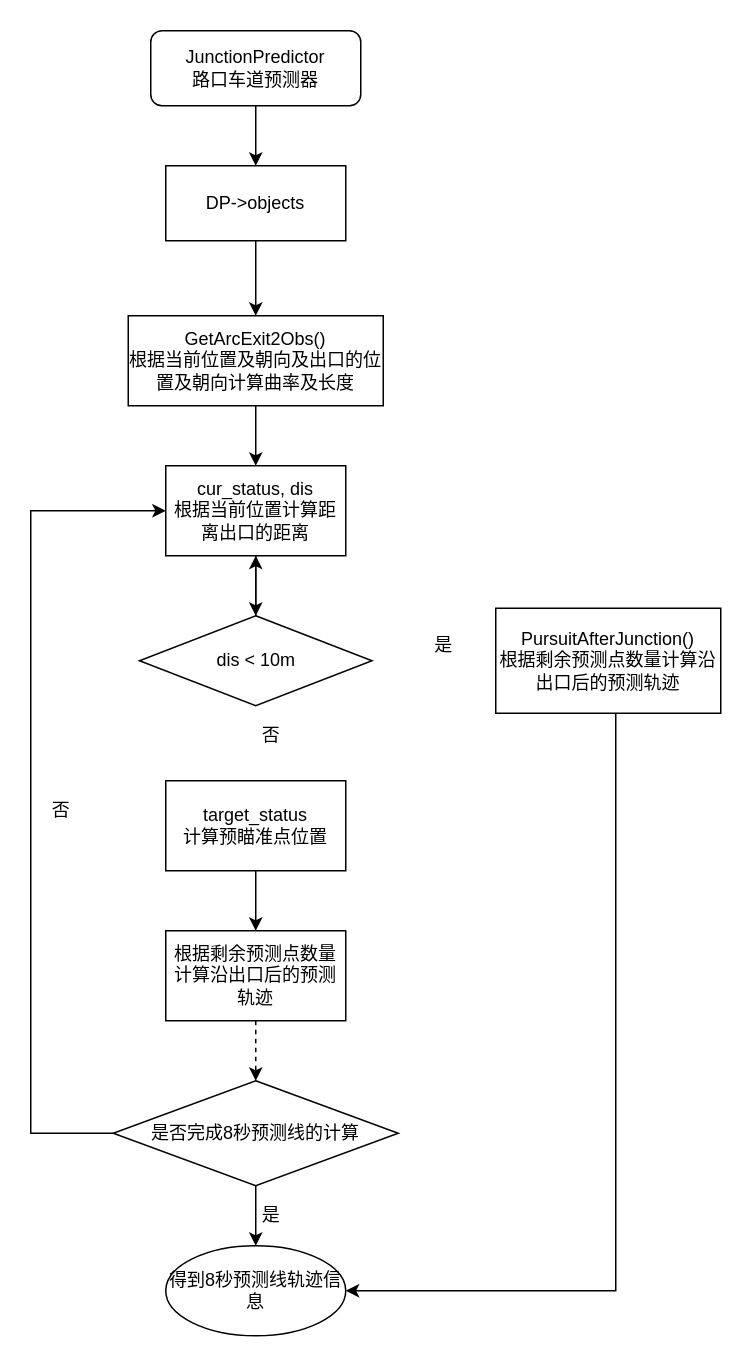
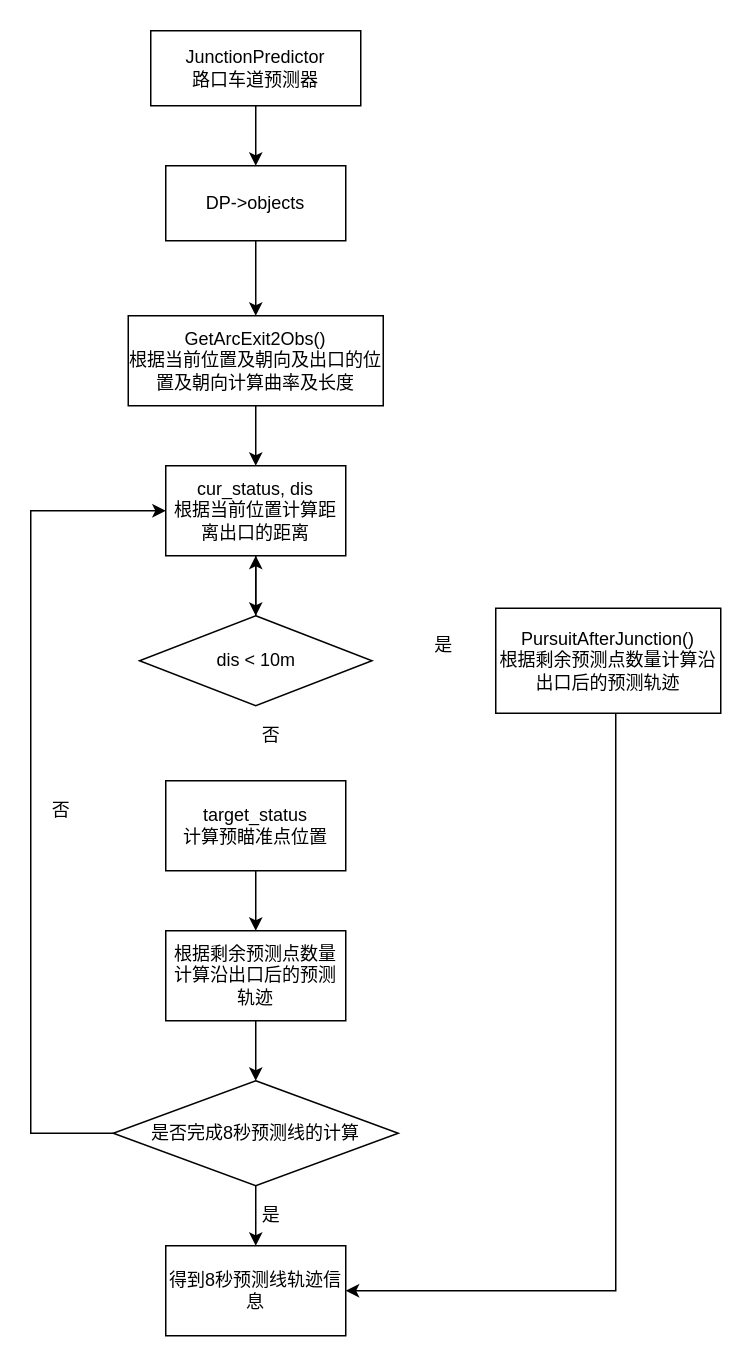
  <mxCell id="0" />
  <mxCell id="1" parent="0" />
  <mxCell id="2" value="" style="edgeStyle=orthogonalEdgeStyle;rounded=0;orthogonalLoop=1;jettySize=auto;html=1;" edge="1" parent="1" source="3" target="5"><mxGeometry relative="1" as="geometry" /></mxCell>
- <mxCell id="3" value="&lt;div&gt;JunctionPredictor&lt;/div&gt;&lt;div&gt;路口车道预测器&lt;br&gt;&lt;/div&gt;" style="whiteSpace=wrap;html=1;rounded=1;" vertex="1" parent="1"><mxGeometry x="100" y="20" width="140" height="50" as="geometry" /></mxCell>
+ <mxCell id="3" value="&lt;div&gt;JunctionPredictor&lt;/div&gt;&lt;div&gt;路口车道预测器&lt;br&gt;&lt;/div&gt;" style="rounded=0;whiteSpace=wrap;html=1;" vertex="1" parent="1"><mxGeometry x="100" y="20" width="140" height="50" as="geometry" /></mxCell>
  <mxCell id="4" value="" style="edgeStyle=orthogonalEdgeStyle;rounded=0;orthogonalLoop=1;jettySize=auto;html=1;" edge="1" parent="1" source="5"><mxGeometry relative="1" as="geometry"><mxPoint x="170" y="210" as="targetPoint" /></mxGeometry></mxCell>
  <mxCell id="5" value="DP-&amp;gt;objects" style="whiteSpace=wrap;html=1;rounded=0;" vertex="1" parent="1"><mxGeometry x="110" y="110" width="120" height="50" as="geometry" /></mxCell>
  <mxCell id="6" value="" style="edgeStyle=orthogonalEdgeStyle;rounded=0;orthogonalLoop=1;jettySize=auto;html=1;" edge="1" parent="1" source="7" target="9"><mxGeometry relative="1" as="geometry" /></mxCell>
  <mxCell id="7" value="&lt;div&gt;GetArcExit2Obs()&lt;/div&gt;&lt;div&gt;根据当前位置及朝向及出口的位置及朝向计算曲率及长度&lt;br&gt;&lt;/div&gt;" style="whiteSpace=wrap;html=1;rounded=0;" vertex="1" parent="1"><mxGeometry x="85" y="210" width="170" height="60" as="geometry" /></mxCell>
  <mxCell id="8" value="" style="edgeStyle=orthogonalEdgeStyle;rounded=0;orthogonalLoop=1;jettySize=auto;html=1;" edge="1" parent="1" source="9"><mxGeometry relative="1" as="geometry"><mxPoint x="170" y="410" as="targetPoint" /></mxGeometry></mxCell>
  <mxCell id="9" value="&lt;div&gt;cur_status, dis&lt;/div&gt;&lt;div&gt;根据当前位置计算距离出口的距离&lt;br&gt;&lt;/div&gt;" style="whiteSpace=wrap;html=1;rounded=0;" vertex="1" parent="1"><mxGeometry x="110" y="310" width="120" height="60" as="geometry" /></mxCell>
  <mxCell id="10" value="" style="edgeStyle=orthogonalEdgeStyle;rounded=0;orthogonalLoop=1;jettySize=auto;html=1;" edge="1" parent="1" source="11" target="9"><mxGeometry relative="1" as="geometry" /></mxCell>
  <mxCell id="11" value="dis &amp;lt; 10m" style="rhombus;whiteSpace=wrap;html=1;" vertex="1" parent="1"><mxGeometry x="92.5" y="410" width="155" height="60" as="geometry" /></mxCell>
  <mxCell id="12" value="" style="edgeStyle=orthogonalEdgeStyle;rounded=0;orthogonalLoop=1;jettySize=auto;html=1;" edge="1" parent="1" source="13" target="19"><mxGeometry relative="1" as="geometry" /></mxCell>
  <mxCell id="13" value="&lt;div&gt;target_status&lt;/div&gt;&lt;div&gt;计算预瞄准点位置&lt;br&gt;&lt;/div&gt;" style="whiteSpace=wrap;html=1;" vertex="1" parent="1"><mxGeometry x="110" y="520" width="120" height="60" as="geometry" /></mxCell>
  <mxCell id="14" value="否" style="text;html=1;align=center;verticalAlign=middle;resizable=0;points=[];autosize=1;strokeColor=none;fillColor=none;" vertex="1" parent="1"><mxGeometry x="165" y="480" width="30" height="20" as="geometry" /></mxCell>
  <mxCell id="15" style="edgeStyle=orthogonalEdgeStyle;rounded=0;orthogonalLoop=1;jettySize=auto;html=1;entryX=1;entryY=0.5;entryDx=0;entryDy=0;" edge="1" parent="1" source="16" target="24"><mxGeometry relative="1" as="geometry"><Array as="points"><mxPoint x="410" y="860" /></Array></mxGeometry></mxCell>
  <mxCell id="16" value="&lt;div&gt;PursuitAfterJunction()&lt;br&gt;&lt;/div&gt;&lt;div&gt;根据剩余预测点数量计算沿出口后的预测轨迹&lt;/div&gt;" style="whiteSpace=wrap;html=1;" vertex="1" parent="1"><mxGeometry x="330" y="405" width="150" height="70" as="geometry" /></mxCell>
  <mxCell id="17" value="是" style="text;html=1;align=center;verticalAlign=middle;resizable=0;points=[];autosize=1;strokeColor=none;fillColor=none;" vertex="1" parent="1"><mxGeometry x="280" y="420" width="30" height="20" as="geometry" /></mxCell>
- <mxCell id="18" value="" style="edgeStyle=orthogonalEdgeStyle;rounded=0;orthogonalLoop=1;jettySize=auto;html=1;dashed=1;" edge="1" parent="1" source="19" target="22"><mxGeometry relative="1" as="geometry" /></mxCell>
+ <mxCell id="18" value="" style="edgeStyle=orthogonalEdgeStyle;rounded=0;orthogonalLoop=1;jettySize=auto;html=1;" edge="1" parent="1" source="19" target="22"><mxGeometry relative="1" as="geometry" /></mxCell>
  <mxCell id="19" value="根据剩余预测点数量计算沿出口后的预测轨迹" style="whiteSpace=wrap;html=1;" vertex="1" parent="1"><mxGeometry x="110" y="620" width="120" height="60" as="geometry" /></mxCell>
  <mxCell id="20" style="edgeStyle=orthogonalEdgeStyle;rounded=0;orthogonalLoop=1;jettySize=auto;html=1;entryX=0;entryY=0.5;entryDx=0;entryDy=0;" edge="1" parent="1" source="22" target="9"><mxGeometry relative="1" as="geometry"><Array as="points"><mxPoint x="20" y="755" /><mxPoint x="20" y="340" /></Array></mxGeometry></mxCell>
  <mxCell id="21" value="" style="edgeStyle=orthogonalEdgeStyle;rounded=0;orthogonalLoop=1;jettySize=auto;html=1;" edge="1" parent="1" source="22" target="24"><mxGeometry relative="1" as="geometry" /></mxCell>
  <mxCell id="22" value="是否完成8秒预测线的计算" style="rhombus;whiteSpace=wrap;html=1;" vertex="1" parent="1"><mxGeometry x="75" y="720" width="190" height="70" as="geometry" /></mxCell>
  <mxCell id="23" value="否" style="text;html=1;align=center;verticalAlign=middle;resizable=0;points=[];autosize=1;strokeColor=none;fillColor=none;" vertex="1" parent="1"><mxGeometry x="25" y="530" width="30" height="20" as="geometry" /></mxCell>
- <mxCell id="24" value="得到8秒预测线轨迹信息" style="ellipse;whiteSpace=wrap;html=1;" vertex="1" parent="1"><mxGeometry x="110" y="830" width="120" height="60" as="geometry" /></mxCell>
+ <mxCell id="24" value="得到8秒预测线轨迹信息" style="whiteSpace=wrap;html=1;" vertex="1" parent="1"><mxGeometry x="110" y="830" width="120" height="60" as="geometry" /></mxCell>
  <mxCell id="25" value="是" style="text;html=1;align=center;verticalAlign=middle;resizable=0;points=[];autosize=1;strokeColor=none;fillColor=none;" vertex="1" parent="1"><mxGeometry x="165" y="800" width="30" height="20" as="geometry" /></mxCell>
